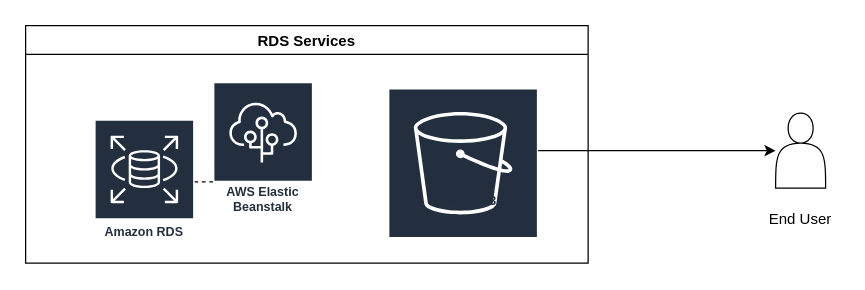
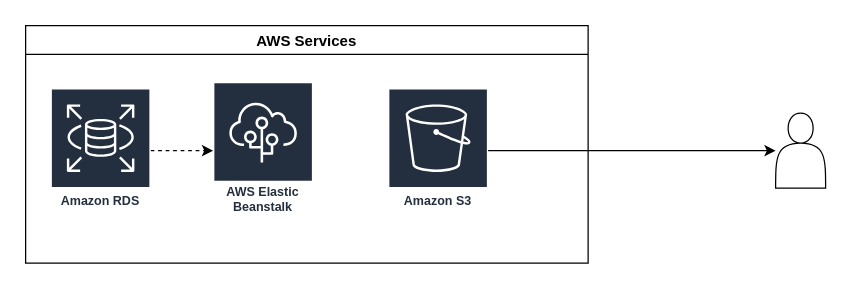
  <mxCell id="0" />
  <mxCell id="1" parent="0" />
- <mxCell id="2" value=" RDS Services " style="swimlane;" vertex="1" parent="1"><mxGeometry x="20" y="20" width="450" height="190" as="geometry" /></mxCell>
+ <mxCell id="2" value=" AWS Services " style="swimlane;" vertex="1" parent="1"><mxGeometry x="20" y="20" width="450" height="190" as="geometry" /></mxCell>
  <mxCell id="3" style="edgeStyle=orthogonalEdgeStyle;rounded=0;orthogonalLoop=1;jettySize=auto;html=1;dashed=1;" edge="1" parent="2" source="4" target="6"><mxGeometry relative="1" as="geometry" /></mxCell>
- <mxCell id="4" value="Amazon RDS" style="sketch=0;outlineConnect=0;fontColor=#232F3E;gradientColor=none;strokeColor=#ffffff;fillColor=#232F3E;dashed=0;verticalLabelPosition=middle;verticalAlign=bottom;align=center;html=1;whiteSpace=wrap;fontSize=10;fontStyle=1;spacing=3;shape=mxgraph.aws4.productIcon;prIcon=mxgraph.aws4.rds;" vertex="1" parent="2"><mxGeometry x="55" y="75" width="80" height="100" as="geometry" /></mxCell>
- <mxCell id="5" value="Amazon S3" style="sketch=0;outlineConnect=0;fontColor=#232F3E;gradientColor=none;strokeColor=#ffffff;fillColor=#232F3E;dashed=0;verticalLabelPosition=middle;verticalAlign=bottom;align=center;html=1;whiteSpace=wrap;fontSize=10;fontStyle=1;spacing=3;shape=mxgraph.aws4.productIcon;prIcon=mxgraph.aws4.s3;" vertex="1" parent="2"><mxGeometry x="290" y="50" width="120" height="100" as="geometry" /></mxCell>
+ <mxCell id="4" value="Amazon RDS" style="sketch=0;outlineConnect=0;fontColor=#232F3E;gradientColor=none;strokeColor=#ffffff;fillColor=#232F3E;dashed=0;verticalLabelPosition=middle;verticalAlign=bottom;align=center;html=1;whiteSpace=wrap;fontSize=10;fontStyle=1;spacing=3;shape=mxgraph.aws4.productIcon;prIcon=mxgraph.aws4.rds;" vertex="1" parent="2"><mxGeometry x="20" y="50" width="80" height="100" as="geometry" /></mxCell>
+ <mxCell id="5" value="Amazon S3" style="sketch=0;outlineConnect=0;fontColor=#232F3E;gradientColor=none;strokeColor=#ffffff;fillColor=#232F3E;dashed=0;verticalLabelPosition=middle;verticalAlign=bottom;align=center;html=1;whiteSpace=wrap;fontSize=10;fontStyle=1;spacing=3;shape=mxgraph.aws4.productIcon;prIcon=mxgraph.aws4.s3;" vertex="1" parent="2"><mxGeometry x="290" y="50" width="80" height="100" as="geometry" /></mxCell>
  <mxCell id="6" value="AWS Elastic Beanstalk" style="sketch=0;outlineConnect=0;fontColor=#232F3E;gradientColor=none;strokeColor=#ffffff;fillColor=#232F3E;dashed=0;verticalLabelPosition=middle;verticalAlign=bottom;align=center;html=1;whiteSpace=wrap;fontSize=10;fontStyle=1;spacing=3;shape=mxgraph.aws4.productIcon;prIcon=mxgraph.aws4.elastic_beanstalk;" vertex="1" parent="2"><mxGeometry x="150" y="45" width="80" height="110" as="geometry" /></mxCell>
  <mxCell id="7" value="" style="shape=actor;whiteSpace=wrap;html=1;" vertex="1" parent="1"><mxGeometry x="620" y="90" width="40" height="60" as="geometry" /></mxCell>
- <mxCell id="8" value="&lt;div&gt;End User&lt;/div&gt;" style="text;html=1;strokeColor=none;fillColor=none;align=center;verticalAlign=middle;whiteSpace=wrap;rounded=0;" vertex="1" parent="1"><mxGeometry x="610" y="160" width="60" height="30" as="geometry" /></mxCell>
  <mxCell id="9" style="edgeStyle=orthogonalEdgeStyle;rounded=0;orthogonalLoop=1;jettySize=auto;html=1;" edge="1" parent="1" source="5" target="7"><mxGeometry relative="1" as="geometry" /></mxCell>
